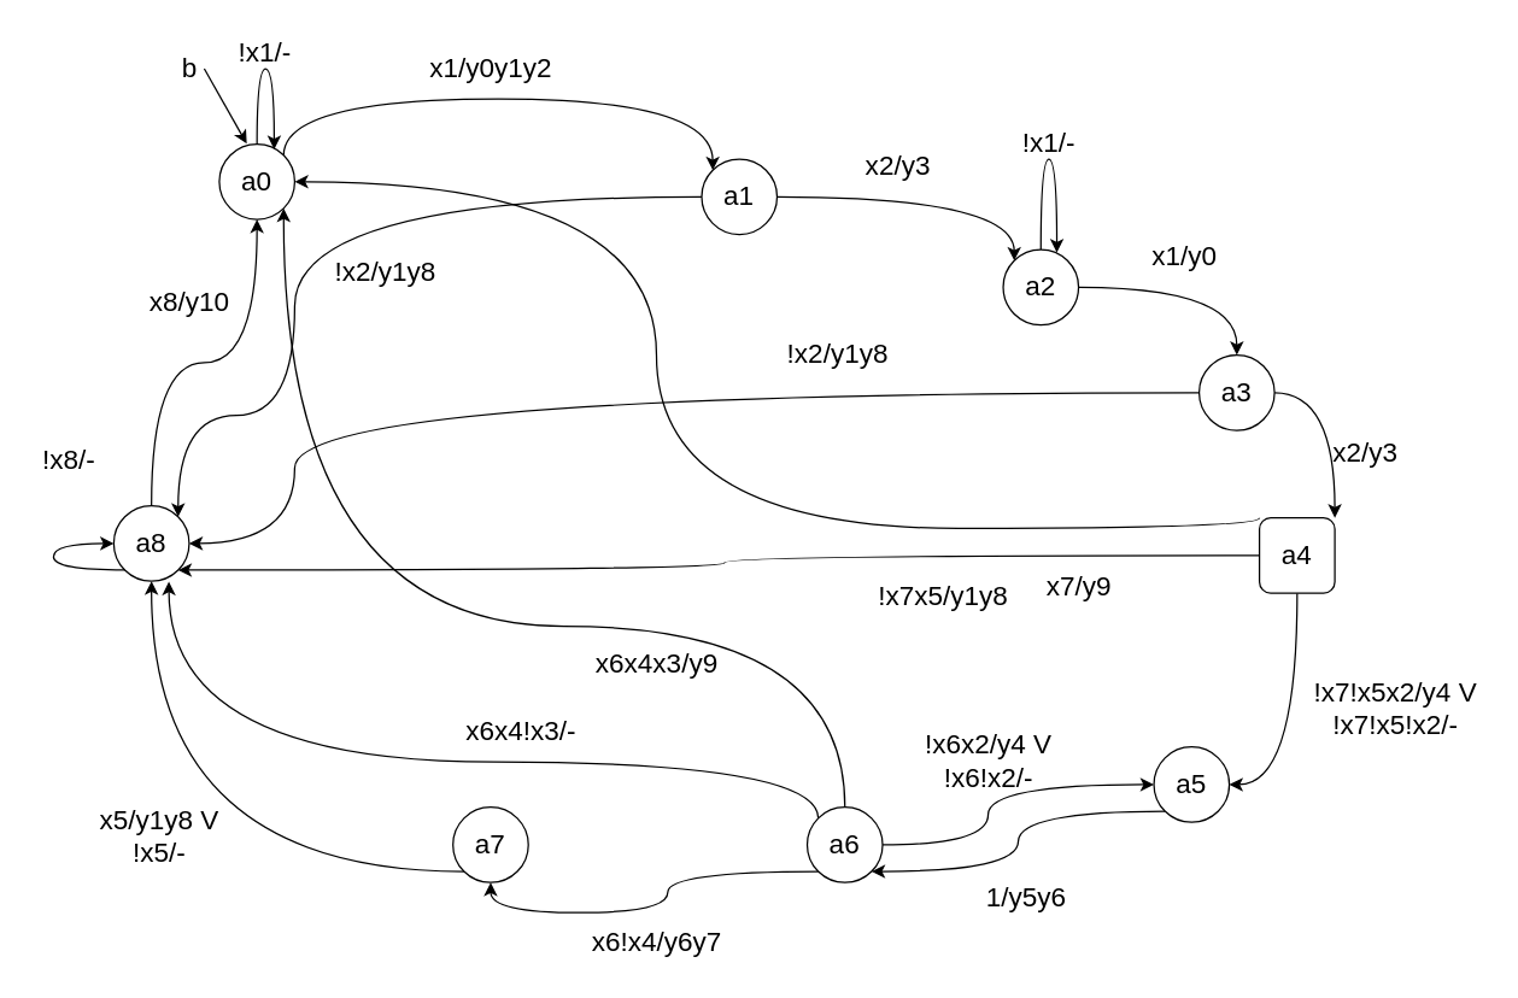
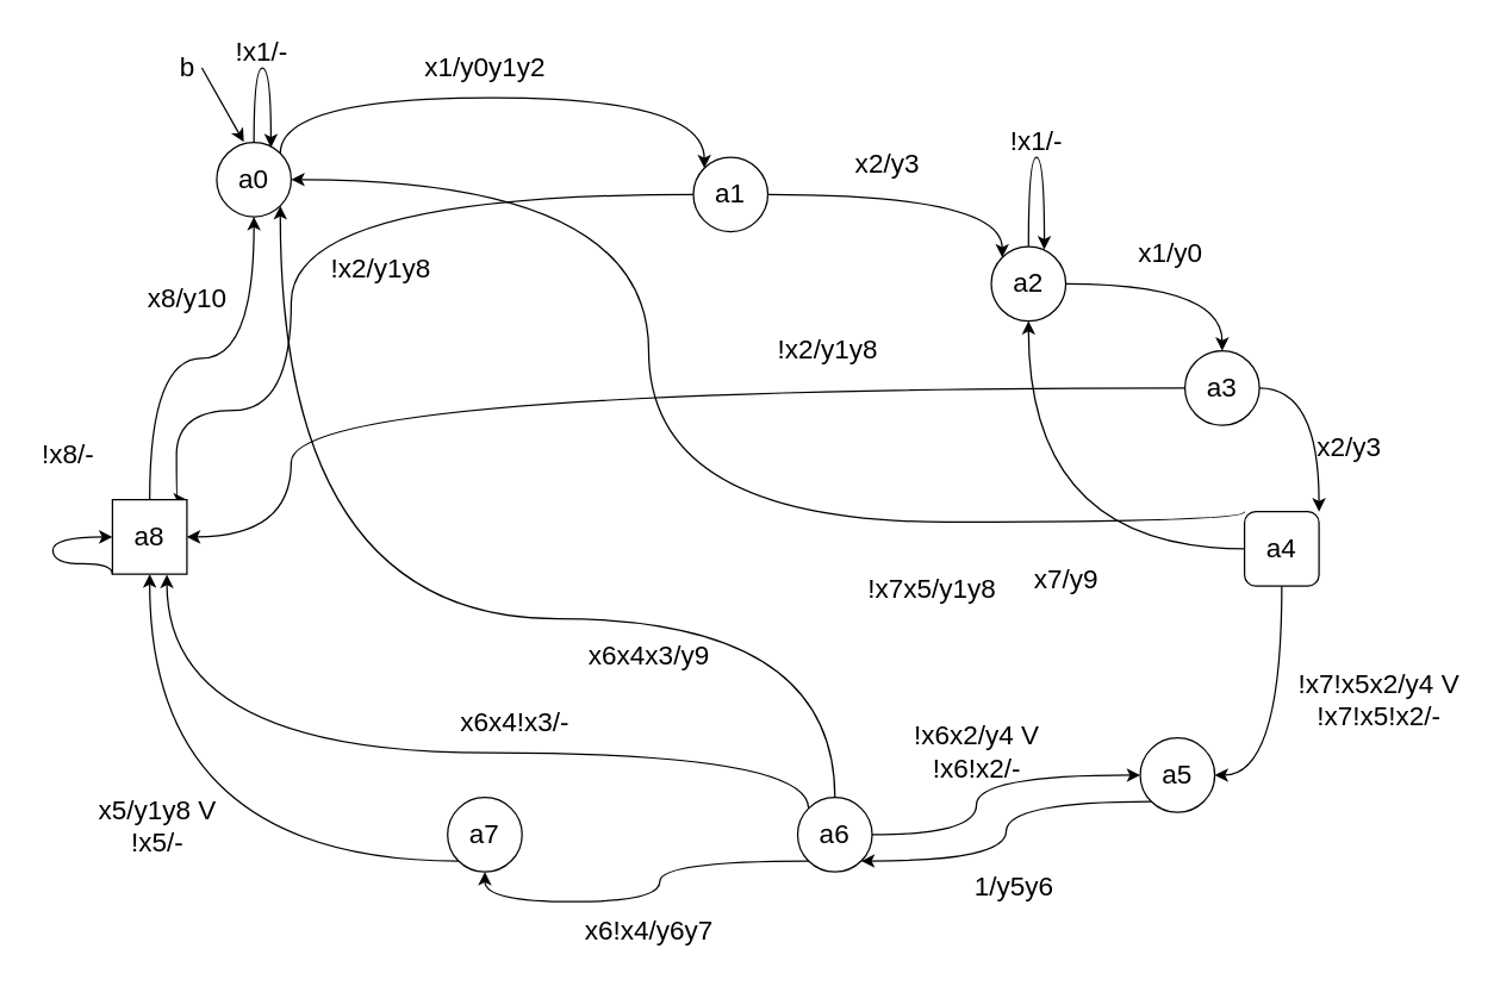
  <mxCell id="0" />
  <mxCell id="1" parent="0" />
  <mxCell id="2" style="edgeStyle=orthogonalEdgeStyle;rounded=0;orthogonalLoop=1;jettySize=auto;html=1;exitX=1;exitY=0;exitDx=0;exitDy=0;entryX=0;entryY=0;entryDx=0;entryDy=0;fontSize=18;curved=1;" edge="1" parent="1" source="3" target="6"><mxGeometry relative="1" as="geometry"><Array as="points"><mxPoint x="188" y="65" /><mxPoint x="472" y="65" /></Array></mxGeometry></mxCell>
  <mxCell id="3" value="&lt;font style=&quot;font-size: 18px;&quot;&gt;a0&lt;/font&gt;" style="ellipse;whiteSpace=wrap;html=1;aspect=fixed;" vertex="1" parent="1"><mxGeometry x="145" y="95" width="50" height="50" as="geometry" /></mxCell>
  <mxCell id="4" style="edgeStyle=orthogonalEdgeStyle;curved=1;rounded=0;orthogonalLoop=1;jettySize=auto;html=1;exitX=1;exitY=0.5;exitDx=0;exitDy=0;entryX=0;entryY=0;entryDx=0;entryDy=0;fontSize=18;" edge="1" parent="1" source="6" target="9"><mxGeometry relative="1" as="geometry" /></mxCell>
  <mxCell id="5" style="edgeStyle=orthogonalEdgeStyle;curved=1;rounded=0;orthogonalLoop=1;jettySize=auto;html=1;exitX=0;exitY=0.5;exitDx=0;exitDy=0;entryX=1;entryY=0;entryDx=0;entryDy=0;fontSize=18;" edge="1" parent="1" source="6" target="33"><mxGeometry relative="1" as="geometry"><Array as="points"><mxPoint x="195" y="130" /><mxPoint x="195" y="275" /><mxPoint x="118" y="275" /></Array></mxGeometry></mxCell>
  <mxCell id="6" value="&lt;font style=&quot;font-size: 18px;&quot;&gt;a1&lt;/font&gt;" style="ellipse;whiteSpace=wrap;html=1;aspect=fixed;" vertex="1" parent="1"><mxGeometry x="465" y="105" width="50" height="50" as="geometry" /></mxCell>
  <mxCell id="7" value="x1/y0y1y2" style="text;html=1;align=center;verticalAlign=middle;resizable=0;points=[];autosize=1;strokeColor=none;fillColor=none;fontSize=18;" vertex="1" parent="1"><mxGeometry x="275" y="30" width="100" height="30" as="geometry" /></mxCell>
  <mxCell id="8" style="edgeStyle=orthogonalEdgeStyle;curved=1;rounded=0;orthogonalLoop=1;jettySize=auto;html=1;exitX=1;exitY=0.5;exitDx=0;exitDy=0;entryX=0.5;entryY=0;entryDx=0;entryDy=0;fontSize=18;" edge="1" parent="1" source="9" target="13"><mxGeometry relative="1" as="geometry" /></mxCell>
  <mxCell id="9" value="&lt;font style=&quot;font-size: 18px;&quot;&gt;a2&lt;/font&gt;" style="ellipse;whiteSpace=wrap;html=1;aspect=fixed;" vertex="1" parent="1"><mxGeometry x="665" y="165" width="50" height="50" as="geometry" /></mxCell>
  <mxCell id="10" value="x2/y3" style="text;html=1;align=center;verticalAlign=middle;resizable=0;points=[];autosize=1;strokeColor=none;fillColor=none;fontSize=18;" vertex="1" parent="1"><mxGeometry x="565" y="95" width="60" height="30" as="geometry" /></mxCell>
  <mxCell id="11" style="edgeStyle=orthogonalEdgeStyle;curved=1;rounded=0;orthogonalLoop=1;jettySize=auto;html=1;exitX=1;exitY=0.5;exitDx=0;exitDy=0;entryX=1;entryY=0;entryDx=0;entryDy=0;fontSize=18;" edge="1" parent="1" source="13" target="18"><mxGeometry relative="1" as="geometry" /></mxCell>
  <mxCell id="12" style="edgeStyle=orthogonalEdgeStyle;curved=1;rounded=0;orthogonalLoop=1;jettySize=auto;html=1;exitX=0;exitY=0.5;exitDx=0;exitDy=0;entryX=1;entryY=0.5;entryDx=0;entryDy=0;fontSize=18;" edge="1" parent="1" source="13" target="33"><mxGeometry relative="1" as="geometry"><Array as="points"><mxPoint x="195" y="260" /><mxPoint x="195" y="360" /></Array></mxGeometry></mxCell>
  <mxCell id="13" value="&lt;font style=&quot;font-size: 18px;&quot;&gt;a3&lt;/font&gt;" style="ellipse;whiteSpace=wrap;html=1;aspect=fixed;" vertex="1" parent="1"><mxGeometry x="795" y="235" width="50" height="50" as="geometry" /></mxCell>
  <mxCell id="14" value="x1/y0" style="text;html=1;align=center;verticalAlign=middle;resizable=0;points=[];autosize=1;strokeColor=none;fillColor=none;fontSize=18;" vertex="1" parent="1"><mxGeometry x="755" y="155" width="60" height="30" as="geometry" /></mxCell>
  <mxCell id="15" style="edgeStyle=orthogonalEdgeStyle;curved=1;rounded=0;orthogonalLoop=1;jettySize=auto;html=1;exitX=0.5;exitY=1;exitDx=0;exitDy=0;entryX=1;entryY=0.5;entryDx=0;entryDy=0;fontSize=18;" edge="1" parent="1" source="18" target="21"><mxGeometry relative="1" as="geometry" /></mxCell>
  <mxCell id="16" style="edgeStyle=orthogonalEdgeStyle;curved=1;rounded=0;orthogonalLoop=1;jettySize=auto;html=1;exitX=0;exitY=0;exitDx=0;exitDy=0;entryX=1;entryY=0.5;entryDx=0;entryDy=0;fontSize=18;" edge="1" parent="1" source="18" target="3"><mxGeometry relative="1" as="geometry"><Array as="points"><mxPoint x="435" y="350" /><mxPoint x="435" y="120" /></Array></mxGeometry></mxCell>
- <mxCell id="17" style="edgeStyle=orthogonalEdgeStyle;curved=1;rounded=0;orthogonalLoop=1;jettySize=auto;html=1;exitX=0;exitY=0.5;exitDx=0;exitDy=0;entryX=1;entryY=1;entryDx=0;entryDy=0;fontSize=18;" edge="1" parent="1" source="18" target="33"><mxGeometry relative="1" as="geometry" /></mxCell>
+ <mxCell id="17" style="edgeStyle=orthogonalEdgeStyle;curved=1;rounded=0;orthogonalLoop=1;jettySize=auto;html=1;exitX=0;exitY=0.5;exitDx=0;exitDy=0;fontSize=18;" edge="1" parent="1" source="18" target="9"><mxGeometry relative="1" as="geometry" /></mxCell>
  <mxCell id="18" value="&lt;font style=&quot;font-size: 18px;&quot;&gt;a4&lt;/font&gt;" style="whiteSpace=wrap;html=1;aspect=fixed;rounded=1;" vertex="1" parent="1"><mxGeometry x="835" y="343" width="50" height="50" as="geometry" /></mxCell>
  <mxCell id="19" value="x2/y3" style="text;html=1;align=center;verticalAlign=middle;resizable=0;points=[];autosize=1;strokeColor=none;fillColor=none;fontSize=18;" vertex="1" parent="1"><mxGeometry x="875" y="285" width="60" height="30" as="geometry" /></mxCell>
  <mxCell id="20" style="edgeStyle=orthogonalEdgeStyle;curved=1;rounded=0;orthogonalLoop=1;jettySize=auto;html=1;exitX=0;exitY=1;exitDx=0;exitDy=0;entryX=1;entryY=1;entryDx=0;entryDy=0;fontSize=18;" edge="1" parent="1" source="21" target="27"><mxGeometry relative="1" as="geometry" /></mxCell>
  <mxCell id="21" value="&lt;font style=&quot;font-size: 18px;&quot;&gt;a5&lt;/font&gt;" style="ellipse;whiteSpace=wrap;html=1;aspect=fixed;" vertex="1" parent="1"><mxGeometry x="765" y="495" width="50" height="50" as="geometry" /></mxCell>
  <mxCell id="22" value="!x7!x5x2/y4 V&lt;br&gt;!x7!x5!x2/-" style="text;html=1;align=center;verticalAlign=middle;resizable=0;points=[];autosize=1;strokeColor=none;fillColor=none;fontSize=18;" vertex="1" parent="1"><mxGeometry x="865" y="445" width="120" height="50" as="geometry" /></mxCell>
  <mxCell id="23" style="edgeStyle=orthogonalEdgeStyle;curved=1;rounded=0;orthogonalLoop=1;jettySize=auto;html=1;exitX=0;exitY=1;exitDx=0;exitDy=0;entryX=0.5;entryY=1;entryDx=0;entryDy=0;fontSize=18;" edge="1" parent="1" source="27" target="30"><mxGeometry relative="1" as="geometry" /></mxCell>
  <mxCell id="24" style="edgeStyle=orthogonalEdgeStyle;curved=1;rounded=0;orthogonalLoop=1;jettySize=auto;html=1;exitX=1;exitY=0.5;exitDx=0;exitDy=0;fontSize=18;" edge="1" parent="1" source="27" target="21"><mxGeometry relative="1" as="geometry"><Array as="points"><mxPoint x="655" y="560" /><mxPoint x="655" y="520" /></Array></mxGeometry></mxCell>
  <mxCell id="25" style="edgeStyle=orthogonalEdgeStyle;curved=1;rounded=0;orthogonalLoop=1;jettySize=auto;html=1;exitX=0.5;exitY=0;exitDx=0;exitDy=0;entryX=1;entryY=1;entryDx=0;entryDy=0;fontSize=18;" edge="1" parent="1" source="27" target="3"><mxGeometry relative="1" as="geometry"><Array as="points"><mxPoint x="560" y="415" /><mxPoint x="188" y="415" /></Array></mxGeometry></mxCell>
  <mxCell id="26" style="edgeStyle=orthogonalEdgeStyle;curved=1;rounded=0;orthogonalLoop=1;jettySize=auto;html=1;exitX=0;exitY=0;exitDx=0;exitDy=0;entryX=0.731;entryY=1.007;entryDx=0;entryDy=0;entryPerimeter=0;fontSize=18;" edge="1" parent="1" source="27" target="33"><mxGeometry relative="1" as="geometry"><Array as="points"><mxPoint x="542" y="505" /><mxPoint x="112" y="505" /></Array></mxGeometry></mxCell>
  <mxCell id="27" value="&lt;font style=&quot;font-size: 18px;&quot;&gt;a6&lt;/font&gt;" style="ellipse;whiteSpace=wrap;html=1;aspect=fixed;" vertex="1" parent="1"><mxGeometry x="535" y="535" width="50" height="50" as="geometry" /></mxCell>
  <mxCell id="28" value="1/y5y6" style="text;html=1;align=center;verticalAlign=middle;resizable=0;points=[];autosize=1;strokeColor=none;fillColor=none;fontSize=18;" vertex="1" parent="1"><mxGeometry x="645" y="580" width="70" height="30" as="geometry" /></mxCell>
  <mxCell id="29" style="edgeStyle=orthogonalEdgeStyle;curved=1;rounded=0;orthogonalLoop=1;jettySize=auto;html=1;exitX=0;exitY=1;exitDx=0;exitDy=0;entryX=0.5;entryY=1;entryDx=0;entryDy=0;fontSize=18;" edge="1" parent="1" source="30" target="33"><mxGeometry relative="1" as="geometry" /></mxCell>
  <mxCell id="30" value="&lt;font style=&quot;font-size: 18px;&quot;&gt;a7&lt;/font&gt;" style="ellipse;whiteSpace=wrap;html=1;aspect=fixed;" vertex="1" parent="1"><mxGeometry x="300" y="535" width="50" height="50" as="geometry" /></mxCell>
  <mxCell id="31" value="x6!x4/y6y7" style="text;html=1;align=center;verticalAlign=middle;resizable=0;points=[];autosize=1;strokeColor=none;fillColor=none;fontSize=18;" vertex="1" parent="1"><mxGeometry x="385" y="610" width="100" height="30" as="geometry" /></mxCell>
  <mxCell id="32" style="edgeStyle=orthogonalEdgeStyle;curved=1;rounded=0;orthogonalLoop=1;jettySize=auto;html=1;exitX=0.5;exitY=0;exitDx=0;exitDy=0;entryX=0.5;entryY=1;entryDx=0;entryDy=0;fontSize=18;" edge="1" parent="1" source="33" target="3"><mxGeometry relative="1" as="geometry" /></mxCell>
- <mxCell id="33" value="&lt;font style=&quot;font-size: 18px;&quot;&gt;a8&lt;/font&gt;" style="ellipse;whiteSpace=wrap;html=1;aspect=fixed;" vertex="1" parent="1"><mxGeometry x="75" y="335" width="50" height="50" as="geometry" /></mxCell>
+ <mxCell id="33" value="&lt;font style=&quot;font-size: 18px;&quot;&gt;a8&lt;/font&gt;" style="whiteSpace=wrap;html=1;aspect=fixed;rounded=0;" vertex="1" parent="1"><mxGeometry x="75" y="335" width="50" height="50" as="geometry" /></mxCell>
  <mxCell id="34" value="x5/y1y8 V&lt;br&gt;!x5/-" style="text;html=1;align=center;verticalAlign=middle;resizable=0;points=[];autosize=1;strokeColor=none;fillColor=none;fontSize=18;" vertex="1" parent="1"><mxGeometry x="60" y="530" width="90" height="50" as="geometry" /></mxCell>
  <mxCell id="35" value="x8/y10" style="text;html=1;align=center;verticalAlign=middle;resizable=0;points=[];autosize=1;strokeColor=none;fillColor=none;fontSize=18;" vertex="1" parent="1"><mxGeometry x="90" y="185" width="70" height="30" as="geometry" /></mxCell>
  <mxCell id="36" style="edgeStyle=orthogonalEdgeStyle;curved=1;rounded=0;orthogonalLoop=1;jettySize=auto;html=1;exitX=0.5;exitY=0;exitDx=0;exitDy=0;entryX=0.728;entryY=0.069;entryDx=0;entryDy=0;entryPerimeter=0;fontSize=18;" edge="1" parent="1" source="3" target="3"><mxGeometry relative="1" as="geometry"><Array as="points"><mxPoint x="170" y="45" /><mxPoint x="181" y="45" /></Array></mxGeometry></mxCell>
  <mxCell id="37" value="!x1/-" style="text;html=1;align=center;verticalAlign=middle;resizable=0;points=[];autosize=1;strokeColor=none;fillColor=none;fontSize=18;" vertex="1" parent="1"><mxGeometry x="150" y="20" width="50" height="30" as="geometry" /></mxCell>
  <mxCell id="38" value="" style="endArrow=classic;html=1;rounded=0;fontSize=18;curved=1;entryX=0.364;entryY=-0.004;entryDx=0;entryDy=0;entryPerimeter=0;" edge="1" parent="1" target="3"><mxGeometry width="50" height="50" relative="1" as="geometry"><mxPoint x="135" y="45" as="sourcePoint" /><mxPoint x="145" y="55" as="targetPoint" /></mxGeometry></mxCell>
  <mxCell id="39" value="b" style="text;html=1;align=center;verticalAlign=middle;resizable=0;points=[];autosize=1;strokeColor=none;fillColor=none;fontSize=18;" vertex="1" parent="1"><mxGeometry x="110" y="30" width="30" height="30" as="geometry" /></mxCell>
  <mxCell id="40" value="!x2/y1y8" style="text;html=1;align=center;verticalAlign=middle;resizable=0;points=[];autosize=1;strokeColor=none;fillColor=none;fontSize=18;" vertex="1" parent="1"><mxGeometry x="215" y="165" width="80" height="30" as="geometry" /></mxCell>
  <mxCell id="41" style="edgeStyle=orthogonalEdgeStyle;curved=1;rounded=0;orthogonalLoop=1;jettySize=auto;html=1;exitX=0.5;exitY=0;exitDx=0;exitDy=0;entryX=0.712;entryY=0.04;entryDx=0;entryDy=0;entryPerimeter=0;fontSize=18;" edge="1" parent="1" source="9" target="9"><mxGeometry relative="1" as="geometry"><Array as="points"><mxPoint x="690" y="105" /><mxPoint x="701" y="105" /></Array></mxGeometry></mxCell>
  <mxCell id="42" value="!x1/-" style="text;html=1;align=center;verticalAlign=middle;resizable=0;points=[];autosize=1;strokeColor=none;fillColor=none;fontSize=18;" vertex="1" parent="1"><mxGeometry x="670" y="80" width="50" height="30" as="geometry" /></mxCell>
  <mxCell id="43" value="!x2/y1y8" style="text;html=1;align=center;verticalAlign=middle;resizable=0;points=[];autosize=1;strokeColor=none;fillColor=none;fontSize=18;" vertex="1" parent="1"><mxGeometry x="515" y="220" width="80" height="30" as="geometry" /></mxCell>
  <mxCell id="44" value="x7/y9" style="text;html=1;align=center;verticalAlign=middle;resizable=0;points=[];autosize=1;strokeColor=none;fillColor=none;fontSize=18;" vertex="1" parent="1"><mxGeometry x="685" y="374" width="60" height="30" as="geometry" /></mxCell>
  <mxCell id="45" value="!x7x5/y1y8" style="text;html=1;align=center;verticalAlign=middle;resizable=0;points=[];autosize=1;strokeColor=none;fillColor=none;fontSize=18;" vertex="1" parent="1"><mxGeometry x="575" y="380" width="100" height="30" as="geometry" /></mxCell>
  <mxCell id="46" value="!x6x2/y4 V&lt;br&gt;!x6!x2/-" style="text;html=1;align=center;verticalAlign=middle;resizable=0;points=[];autosize=1;strokeColor=none;fillColor=none;fontSize=18;" vertex="1" parent="1"><mxGeometry x="605" y="480" width="100" height="50" as="geometry" /></mxCell>
  <mxCell id="47" value="x6x4x3/y9" style="text;html=1;align=center;verticalAlign=middle;resizable=0;points=[];autosize=1;strokeColor=none;fillColor=none;fontSize=18;" vertex="1" parent="1"><mxGeometry x="385" y="425" width="100" height="30" as="geometry" /></mxCell>
  <mxCell id="48" value="x6x4!x3/-" style="text;html=1;align=center;verticalAlign=middle;resizable=0;points=[];autosize=1;strokeColor=none;fillColor=none;fontSize=18;" vertex="1" parent="1"><mxGeometry x="300" y="470" width="90" height="30" as="geometry" /></mxCell>
  <mxCell id="49" style="edgeStyle=orthogonalEdgeStyle;curved=1;rounded=0;orthogonalLoop=1;jettySize=auto;html=1;exitX=0;exitY=1;exitDx=0;exitDy=0;entryX=0;entryY=0.5;entryDx=0;entryDy=0;fontSize=18;" edge="1" parent="1" source="33" target="33"><mxGeometry relative="1" as="geometry"><Array as="points"><mxPoint x="35" y="378" /><mxPoint x="35" y="360" /></Array></mxGeometry></mxCell>
  <mxCell id="50" value="!x8/-" style="text;html=1;align=center;verticalAlign=middle;resizable=0;points=[];autosize=1;strokeColor=none;fillColor=none;fontSize=18;" vertex="1" parent="1"><mxGeometry x="20" y="290" width="50" height="30" as="geometry" /></mxCell>
